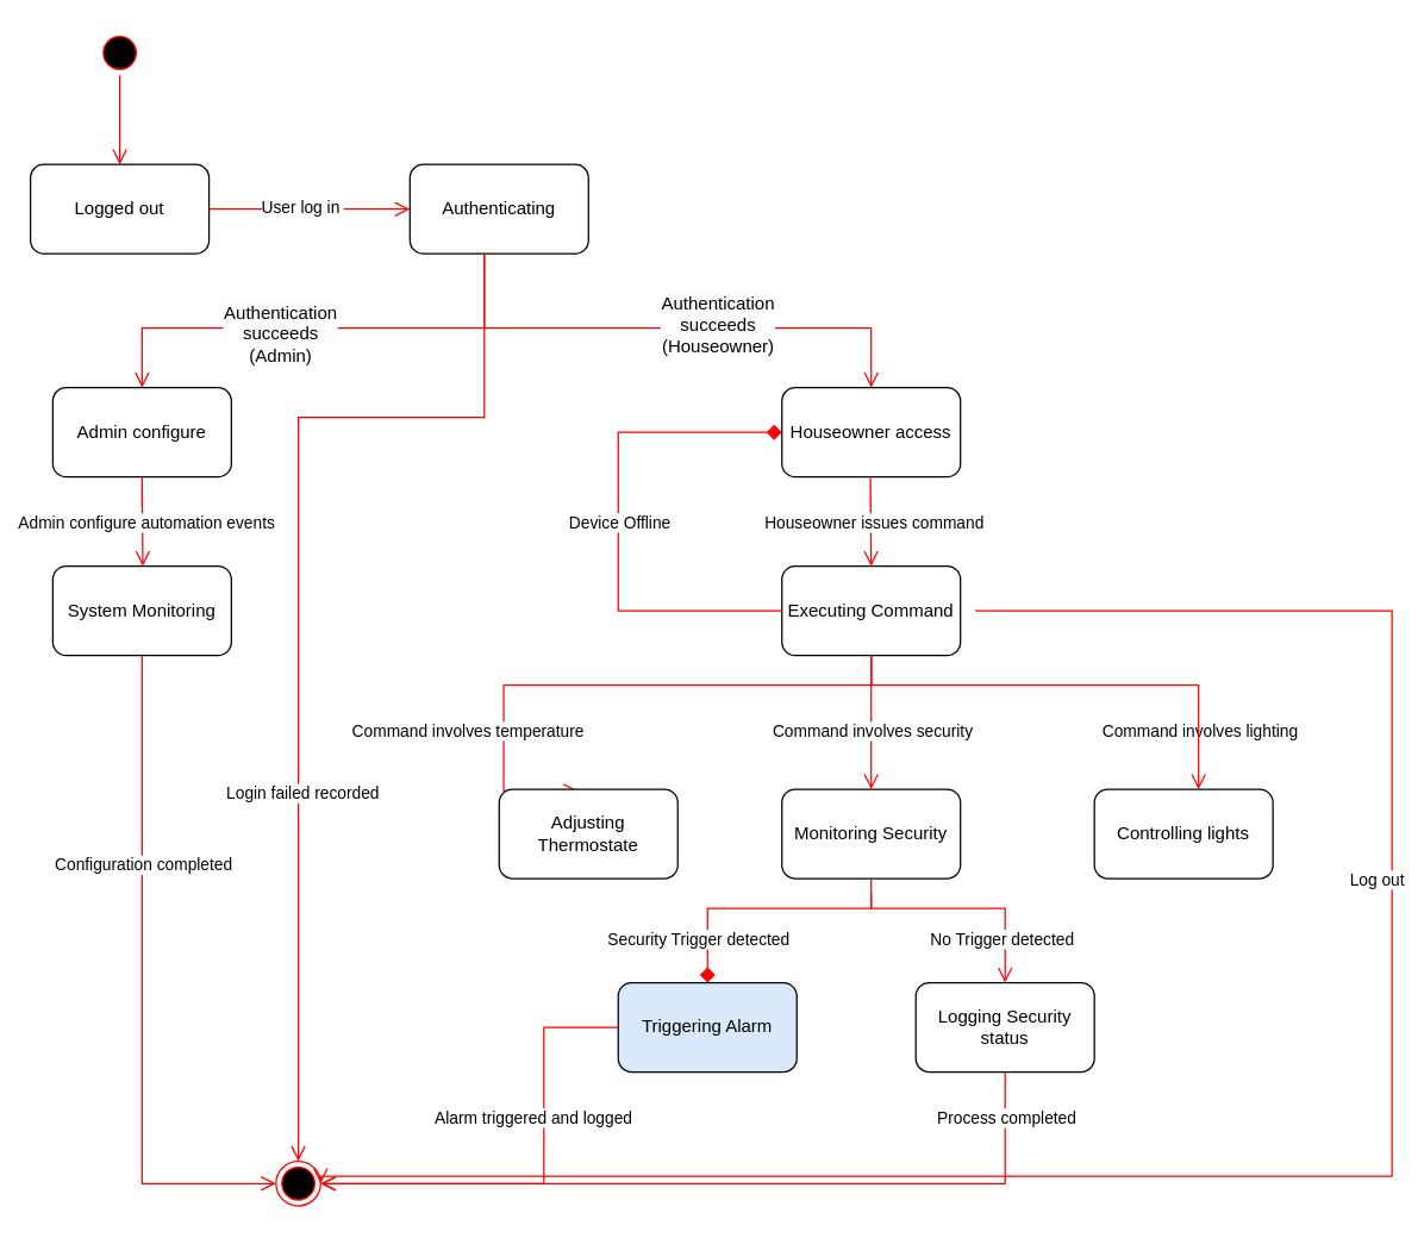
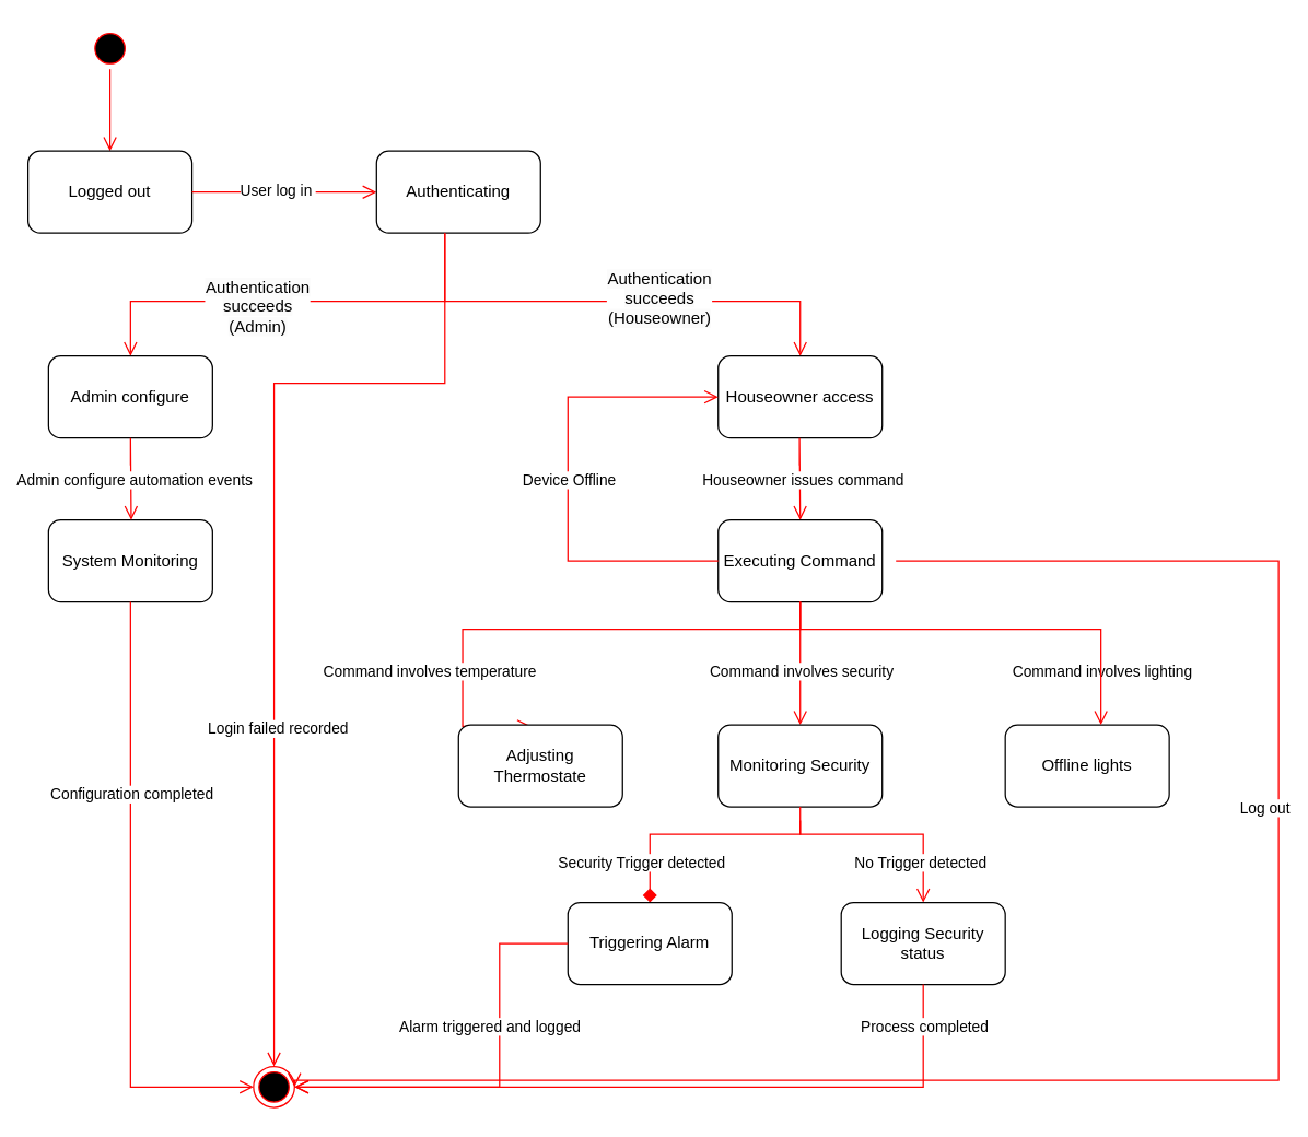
  <mxCell id="0" />
  <mxCell id="1" parent="0" />
  <mxCell id="2" value="" style="ellipse;html=1;shape=startState;fillColor=#000000;strokeColor=#ff0000;" vertex="1" parent="1"><mxGeometry x="65" y="20" width="30" height="30" as="geometry" /></mxCell>
  <mxCell id="3" value="" style="edgeStyle=orthogonalEdgeStyle;html=1;verticalAlign=bottom;endArrow=open;endSize=8;strokeColor=#ff0000;rounded=0;" edge="1" source="2" parent="1"><mxGeometry relative="1" as="geometry"><mxPoint x="80" y="110" as="targetPoint" /></mxGeometry></mxCell>
  <mxCell id="4" value="Logged out" style="rounded=1;whiteSpace=wrap;html=1;" vertex="1" parent="1"><mxGeometry x="20" y="110" width="120" height="60" as="geometry" /></mxCell>
  <mxCell id="5" value="" style="edgeStyle=orthogonalEdgeStyle;html=1;verticalAlign=bottom;endArrow=open;endSize=8;strokeColor=#ff0000;rounded=0;entryX=0;entryY=0.5;entryDx=0;entryDy=0;exitX=1;exitY=0.5;exitDx=0;exitDy=0;" edge="1" parent="1" source="4" target="7"><mxGeometry relative="1" as="geometry"><mxPoint x="79.5" y="240" as="targetPoint" /><mxPoint x="165" y="140" as="sourcePoint" /><Array as="points"><mxPoint x="195" y="140" /><mxPoint x="195" y="140" /></Array></mxGeometry></mxCell>
  <mxCell id="6" value="User log in&amp;nbsp;" style="edgeLabel;html=1;align=center;verticalAlign=middle;resizable=0;points=[];" vertex="1" connectable="0" parent="5"><mxGeometry x="-0.086" y="2" relative="1" as="geometry"><mxPoint as="offset" /></mxGeometry></mxCell>
  <mxCell id="7" value="Authenticating" style="rounded=1;whiteSpace=wrap;html=1;" vertex="1" parent="1"><mxGeometry x="275" y="110" width="120" height="60" as="geometry" /></mxCell>
  <mxCell id="8" value="" style="edgeStyle=orthogonalEdgeStyle;html=1;verticalAlign=bottom;endArrow=open;endSize=8;strokeColor=#ff0000;rounded=0;exitX=0.5;exitY=1;exitDx=0;exitDy=0;" edge="1" parent="1"><mxGeometry relative="1" as="geometry"><mxPoint x="95" y="260" as="targetPoint" /><mxPoint x="325" y="170" as="sourcePoint" /><Array as="points"><mxPoint x="325" y="220" /><mxPoint x="95" y="220" /></Array></mxGeometry></mxCell>
  <mxCell id="9" value="A" style="edgeLabel;html=1;align=center;verticalAlign=middle;resizable=0;points=[];" vertex="1" connectable="0" parent="8"><mxGeometry x="0.212" y="2" relative="1" as="geometry"><mxPoint as="offset" /></mxGeometry></mxCell>
  <mxCell id="10" value="&lt;span style=&quot;font-size: 12px; text-wrap-mode: wrap; background-color: rgb(251, 251, 251);&quot;&gt;Authentication succeeds (Admin)&lt;/span&gt;" style="edgeLabel;html=1;align=center;verticalAlign=middle;resizable=0;points=[];" vertex="1" connectable="0" parent="8"><mxGeometry x="0.175" y="3" relative="1" as="geometry"><mxPoint as="offset" /></mxGeometry></mxCell>
  <mxCell id="11" value="Admin configure" style="rounded=1;whiteSpace=wrap;html=1;" vertex="1" parent="1"><mxGeometry x="35" y="260" width="120" height="60" as="geometry" /></mxCell>
  <mxCell id="12" value="" style="edgeStyle=orthogonalEdgeStyle;html=1;verticalAlign=bottom;endArrow=open;endSize=8;strokeColor=#ff0000;rounded=0;" edge="1" parent="1"><mxGeometry relative="1" as="geometry"><mxPoint x="585" y="260" as="targetPoint" /><mxPoint x="325" y="170" as="sourcePoint" /><Array as="points"><mxPoint x="325" y="180" /><mxPoint x="325" y="220" /><mxPoint x="585" y="220" /></Array></mxGeometry></mxCell>
  <mxCell id="13" value="A" style="edgeLabel;html=1;align=center;verticalAlign=middle;resizable=0;points=[];" vertex="1" connectable="0" parent="12"><mxGeometry x="0.212" y="2" relative="1" as="geometry"><mxPoint as="offset" /></mxGeometry></mxCell>
  <mxCell id="14" value="&lt;span style=&quot;font-size: 12px; text-wrap-mode: wrap; background-color: rgb(251, 251, 251);&quot;&gt;Authentication succeeds (Houseowner)&lt;/span&gt;" style="edgeLabel;html=1;align=center;verticalAlign=middle;resizable=0;points=[];" vertex="1" connectable="0" parent="12"><mxGeometry x="0.175" y="3" relative="1" as="geometry"><mxPoint as="offset" /></mxGeometry></mxCell>
  <mxCell id="15" value="Houseowner access" style="rounded=1;whiteSpace=wrap;html=1;" vertex="1" parent="1"><mxGeometry x="525" y="260" width="120" height="60" as="geometry" /></mxCell>
  <mxCell id="16" value="" style="edgeStyle=orthogonalEdgeStyle;html=1;verticalAlign=bottom;endArrow=open;endSize=8;strokeColor=#ff0000;rounded=0;" edge="1" parent="1"><mxGeometry relative="1" as="geometry"><mxPoint x="585" y="380" as="targetPoint" /><mxPoint x="584.5" y="340" as="sourcePoint" /><Array as="points"><mxPoint x="584.5" y="320" /><mxPoint x="584.5" y="320" /></Array></mxGeometry></mxCell>
  <mxCell id="17" value="Houseowner issues command" style="edgeLabel;html=1;align=center;verticalAlign=middle;resizable=0;points=[];" vertex="1" connectable="0" parent="16"><mxGeometry x="0.276" y="2" relative="1" as="geometry"><mxPoint as="offset" /></mxGeometry></mxCell>
  <mxCell id="18" value="Executing Command" style="rounded=1;whiteSpace=wrap;html=1;" vertex="1" parent="1"><mxGeometry x="525" y="380" width="120" height="60" as="geometry" /></mxCell>
  <mxCell id="19" value="System Monitoring" style="rounded=1;whiteSpace=wrap;html=1;" vertex="1" parent="1"><mxGeometry x="35" y="380" width="120" height="60" as="geometry" /></mxCell>
  <mxCell id="20" value="" style="edgeStyle=orthogonalEdgeStyle;html=1;verticalAlign=bottom;endArrow=open;endSize=8;strokeColor=#ff0000;rounded=0;" edge="1" parent="1"><mxGeometry relative="1" as="geometry"><mxPoint x="95.5" y="380" as="targetPoint" /><mxPoint x="95" y="340" as="sourcePoint" /><Array as="points"><mxPoint x="95" y="320" /><mxPoint x="95" y="320" /></Array></mxGeometry></mxCell>
  <mxCell id="21" value="Admin configure automation events" style="edgeLabel;html=1;align=center;verticalAlign=middle;resizable=0;points=[];" vertex="1" connectable="0" parent="20"><mxGeometry x="0.276" y="2" relative="1" as="geometry"><mxPoint as="offset" /></mxGeometry></mxCell>
  <mxCell id="22" value="" style="edgeStyle=orthogonalEdgeStyle;html=1;verticalAlign=bottom;endArrow=open;endSize=8;strokeColor=#ff0000;rounded=0;entryX=0;entryY=0.5;entryDx=0;entryDy=0;exitX=0.5;exitY=1;exitDx=0;exitDy=0;" edge="1" parent="1" source="19" target="41"><mxGeometry relative="1" as="geometry"><mxPoint x="95" y="500" as="targetPoint" /><mxPoint x="94.5" y="460" as="sourcePoint" /><Array as="points"><mxPoint x="95" y="795" /></Array></mxGeometry></mxCell>
  <mxCell id="23" value="Configuration completed" style="edgeLabel;html=1;align=center;verticalAlign=middle;resizable=0;points=[];" vertex="1" connectable="0" parent="22"><mxGeometry x="0.276" y="2" relative="1" as="geometry"><mxPoint x="-2" y="-144" as="offset" /></mxGeometry></mxCell>
- <mxCell id="24" value="" style="edgeStyle=orthogonalEdgeStyle;html=1;verticalAlign=bottom;endArrow=diamond;endSize=8;strokeColor=#ff0000;rounded=0;entryX=0;entryY=0.5;entryDx=0;entryDy=0;exitX=0;exitY=0.5;exitDx=0;exitDy=0;" edge="1" parent="1" source="18" target="15"><mxGeometry relative="1" as="geometry"><mxPoint x="315" y="500" as="targetPoint" /><mxPoint x="515" y="410" as="sourcePoint" /><Array as="points"><mxPoint x="415" y="410" /><mxPoint x="415" y="290" /></Array></mxGeometry></mxCell>
+ <mxCell id="24" value="" style="edgeStyle=orthogonalEdgeStyle;html=1;verticalAlign=bottom;endArrow=open;endSize=8;strokeColor=#ff0000;rounded=0;entryX=0;entryY=0.5;entryDx=0;entryDy=0;exitX=0;exitY=0.5;exitDx=0;exitDy=0;" edge="1" parent="1" source="18" target="15"><mxGeometry relative="1" as="geometry"><mxPoint x="315" y="500" as="targetPoint" /><mxPoint x="515" y="410" as="sourcePoint" /><Array as="points"><mxPoint x="415" y="410" /><mxPoint x="415" y="290" /></Array></mxGeometry></mxCell>
  <mxCell id="25" value="Device Offline" style="edgeLabel;html=1;align=center;verticalAlign=middle;resizable=0;points=[];" vertex="1" connectable="0" parent="24"><mxGeometry x="0.276" y="2" relative="1" as="geometry"><mxPoint x="2" y="47" as="offset" /></mxGeometry></mxCell>
  <mxCell id="26" value="" style="edgeStyle=orthogonalEdgeStyle;html=1;verticalAlign=bottom;endArrow=open;endSize=8;strokeColor=#ff0000;rounded=0;exitX=0.5;exitY=1;exitDx=0;exitDy=0;entryX=0.442;entryY=0.017;entryDx=0;entryDy=0;entryPerimeter=0;" edge="1" parent="1" source="18" target="28"><mxGeometry relative="1" as="geometry"><mxPoint x="275" y="500" as="targetPoint" /><mxPoint x="584.5" y="460" as="sourcePoint" /><Array as="points"><mxPoint x="585" y="460" /><mxPoint x="338" y="460" /></Array></mxGeometry></mxCell>
  <mxCell id="27" value="Command involves temperature" style="edgeLabel;html=1;align=center;verticalAlign=middle;resizable=0;points=[];" vertex="1" connectable="0" parent="26"><mxGeometry x="0.276" y="2" relative="1" as="geometry"><mxPoint x="-44" y="28" as="offset" /></mxGeometry></mxCell>
  <mxCell id="28" value="Adjusting Thermostate" style="rounded=1;whiteSpace=wrap;html=1;" vertex="1" parent="1"><mxGeometry x="335" y="530" width="120" height="60" as="geometry" /></mxCell>
  <mxCell id="29" value="" style="edgeStyle=orthogonalEdgeStyle;html=1;verticalAlign=bottom;endArrow=open;endSize=8;strokeColor=#ff0000;rounded=0;" edge="1" parent="1"><mxGeometry relative="1" as="geometry"><mxPoint x="585" y="530" as="targetPoint" /><mxPoint x="585" y="440" as="sourcePoint" /><Array as="points"><mxPoint x="585" y="530" /></Array></mxGeometry></mxCell>
  <mxCell id="30" value="Command involves lighting" style="edgeLabel;html=1;align=center;verticalAlign=middle;resizable=0;points=[];" vertex="1" connectable="0" parent="29"><mxGeometry x="0.276" y="2" relative="1" as="geometry"><mxPoint x="218" y="-7" as="offset" /></mxGeometry></mxCell>
- <mxCell id="31" value="Controlling lights" style="rounded=1;whiteSpace=wrap;html=1;" vertex="1" parent="1"><mxGeometry x="735" y="530" width="120" height="60" as="geometry" /></mxCell>
+ <mxCell id="31" value="Offline lights" style="rounded=1;whiteSpace=wrap;html=1;" vertex="1" parent="1"><mxGeometry x="735" y="530" width="120" height="60" as="geometry" /></mxCell>
  <mxCell id="32" value="" style="edgeStyle=orthogonalEdgeStyle;html=1;verticalAlign=bottom;endArrow=open;endSize=8;strokeColor=#ff0000;rounded=0;exitX=0.5;exitY=1;exitDx=0;exitDy=0;" edge="1" parent="1"><mxGeometry relative="1" as="geometry"><mxPoint x="805" y="530" as="targetPoint" /><mxPoint x="585" y="440" as="sourcePoint" /><Array as="points"><mxPoint x="585" y="460" /><mxPoint x="805" y="460" /><mxPoint x="805" y="510" /><mxPoint x="805" y="510" /></Array></mxGeometry></mxCell>
  <mxCell id="33" value="Command involves security" style="edgeLabel;html=1;align=center;verticalAlign=middle;resizable=0;points=[];" vertex="1" connectable="0" parent="32"><mxGeometry x="0.276" y="2" relative="1" as="geometry"><mxPoint x="-178" y="32" as="offset" /></mxGeometry></mxCell>
  <mxCell id="34" value="Monitoring Security" style="rounded=1;whiteSpace=wrap;html=1;" vertex="1" parent="1"><mxGeometry x="525" y="530" width="120" height="60" as="geometry" /></mxCell>
  <mxCell id="35" value="" style="edgeStyle=orthogonalEdgeStyle;html=1;verticalAlign=bottom;endArrow=diamond;endSize=8;strokeColor=#ff0000;rounded=0;exitX=0.5;exitY=1;exitDx=0;exitDy=0;entryX=0.5;entryY=0;entryDx=0;entryDy=0;" edge="1" parent="1" source="34" target="37"><mxGeometry relative="1" as="geometry"><mxPoint x="455" y="660" as="targetPoint" /><mxPoint x="584.5" y="610" as="sourcePoint" /><Array as="points"><mxPoint x="585" y="610" /><mxPoint x="475" y="610" /></Array></mxGeometry></mxCell>
  <mxCell id="36" value="Security Trigger detected" style="edgeLabel;html=1;align=center;verticalAlign=middle;resizable=0;points=[];" vertex="1" connectable="0" parent="35"><mxGeometry x="0.276" y="2" relative="1" as="geometry"><mxPoint x="-22" y="18" as="offset" /></mxGeometry></mxCell>
- <mxCell id="37" value="Triggering Alarm" style="rounded=1;whiteSpace=wrap;html=1;fillColor=#dae8fc;" vertex="1" parent="1"><mxGeometry x="415" y="660" width="120" height="60" as="geometry" /></mxCell>
+ <mxCell id="37" value="Triggering Alarm" style="rounded=1;whiteSpace=wrap;html=1;" vertex="1" parent="1"><mxGeometry x="415" y="660" width="120" height="60" as="geometry" /></mxCell>
  <mxCell id="38" value="" style="edgeStyle=orthogonalEdgeStyle;html=1;verticalAlign=bottom;endArrow=open;endSize=8;strokeColor=#ff0000;rounded=0;exitX=0.5;exitY=1;exitDx=0;exitDy=0;entryX=0.5;entryY=0;entryDx=0;entryDy=0;" edge="1" parent="1" target="40"><mxGeometry relative="1" as="geometry"><mxPoint x="675" y="640" as="targetPoint" /><mxPoint x="585" y="600" as="sourcePoint" /><Array as="points"><mxPoint x="585" y="610" /><mxPoint x="675" y="610" /></Array></mxGeometry></mxCell>
  <mxCell id="39" value="No Trigger detected" style="edgeLabel;html=1;align=center;verticalAlign=middle;resizable=0;points=[];" vertex="1" connectable="0" parent="38"><mxGeometry x="0.276" y="2" relative="1" as="geometry"><mxPoint x="1" y="22" as="offset" /></mxGeometry></mxCell>
  <mxCell id="40" value="Logging Security status" style="rounded=1;whiteSpace=wrap;html=1;" vertex="1" parent="1"><mxGeometry x="615" y="660" width="120" height="60" as="geometry" /></mxCell>
  <mxCell id="41" value="" style="ellipse;html=1;shape=endState;fillColor=#000000;strokeColor=#ff0000;" vertex="1" parent="1"><mxGeometry x="185" y="780" width="30" height="30" as="geometry" /></mxCell>
  <mxCell id="42" value="" style="edgeStyle=orthogonalEdgeStyle;html=1;verticalAlign=bottom;endArrow=open;endSize=8;strokeColor=#ff0000;rounded=0;entryX=0.5;entryY=0;entryDx=0;entryDy=0;" edge="1" parent="1" target="41"><mxGeometry relative="1" as="geometry"><mxPoint x="215" y="760" as="targetPoint" /><mxPoint x="325" y="220" as="sourcePoint" /><Array as="points"><mxPoint x="325" y="280" /><mxPoint x="200" y="280" /></Array></mxGeometry></mxCell>
  <mxCell id="43" value="Login failed recorded" style="edgeLabel;html=1;align=center;verticalAlign=middle;resizable=0;points=[];" vertex="1" connectable="0" parent="42"><mxGeometry x="0.276" y="2" relative="1" as="geometry"><mxPoint as="offset" /></mxGeometry></mxCell>
  <mxCell id="44" value="" style="edgeStyle=orthogonalEdgeStyle;html=1;verticalAlign=bottom;endArrow=open;endSize=8;strokeColor=#ff0000;rounded=0;entryX=1;entryY=0.5;entryDx=0;entryDy=0;" edge="1" parent="1" target="41"><mxGeometry relative="1" as="geometry"><mxPoint x="225" y="795" as="targetPoint" /><mxPoint x="415" y="690" as="sourcePoint" /><Array as="points"><mxPoint x="365" y="690" /><mxPoint x="365" y="795" /></Array></mxGeometry></mxCell>
  <mxCell id="45" value="Alarm triggered and logged" style="edgeLabel;html=1;align=center;verticalAlign=middle;resizable=0;points=[];" vertex="1" connectable="0" parent="44"><mxGeometry x="0.276" y="2" relative="1" as="geometry"><mxPoint x="32" y="-47" as="offset" /></mxGeometry></mxCell>
  <mxCell id="46" value="" style="edgeStyle=orthogonalEdgeStyle;html=1;verticalAlign=bottom;endArrow=open;endSize=8;strokeColor=#ff0000;rounded=0;exitX=0.5;exitY=1;exitDx=0;exitDy=0;entryX=1;entryY=0.5;entryDx=0;entryDy=0;" edge="1" parent="1"><mxGeometry relative="1" as="geometry"><mxPoint x="215" y="795" as="targetPoint" /><mxPoint x="675" y="720" as="sourcePoint" /><Array as="points"><mxPoint x="675" y="795" /></Array></mxGeometry></mxCell>
  <mxCell id="47" value="Process completed" style="edgeLabel;html=1;align=center;verticalAlign=middle;resizable=0;points=[];" vertex="1" connectable="0" parent="46"><mxGeometry x="0.276" y="2" relative="1" as="geometry"><mxPoint x="266" y="-47" as="offset" /></mxGeometry></mxCell>
  <mxCell id="48" value="" style="edgeStyle=orthogonalEdgeStyle;html=1;verticalAlign=bottom;endArrow=open;endSize=8;strokeColor=#ff0000;rounded=0;entryX=1;entryY=0.5;entryDx=0;entryDy=0;" edge="1" parent="1" target="41"><mxGeometry relative="1" as="geometry"><mxPoint x="215" y="800" as="targetPoint" /><mxPoint x="655" y="410" as="sourcePoint" /><Array as="points"><mxPoint x="935" y="410" /><mxPoint x="935" y="790" /><mxPoint x="215" y="790" /></Array></mxGeometry></mxCell>
  <mxCell id="49" value="Log out" style="edgeLabel;html=1;align=center;verticalAlign=middle;resizable=0;points=[];" vertex="1" connectable="0" parent="48"><mxGeometry x="0.276" y="2" relative="1" as="geometry"><mxPoint x="213" y="-202" as="offset" /></mxGeometry></mxCell>
